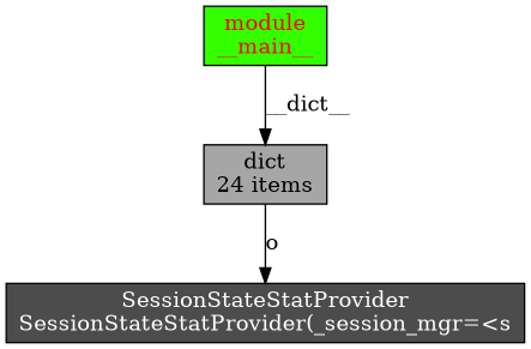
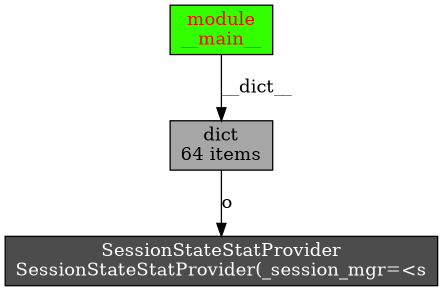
  digraph {
    node [shape=box style=filled]
    n1 [fillcolor="0.3,1,1" fontcolor=red label="module\n__main__"]
-   n2 [fillcolor="0,0,0.65" label="dict\n24 items"]
+   n2 [fillcolor="0,0,0.65" label="dict\n64 items"]
    n3 [fillcolor="0,0,0.3" fontcolor=white label="SessionStateStatProvider\nSessionStateStatProvider(_session_mgr=<s"]
    n1 -> n2 [label=__dict__ weight=10]
    n2 -> n3 [label=o weight=2]
  }
